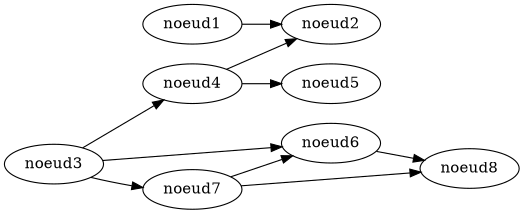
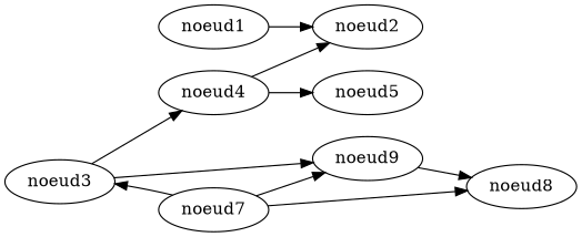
  digraph {
    rankdir=LR
    noeud1
    noeud2
    noeud3
    noeud4
-   noeud6
+   noeud6 [label=noeud9]
    noeud7
    noeud5
    noeud8
    noeud1 -> noeud2
    noeud3 -> noeud4
    noeud3 -> noeud6
-   noeud3 -> noeud7
+   noeud7 -> noeud3
    noeud4 -> noeud2
    noeud4 -> noeud5
    noeud6 -> noeud8
    noeud7 -> noeud6
    noeud7 -> noeud8
  }
